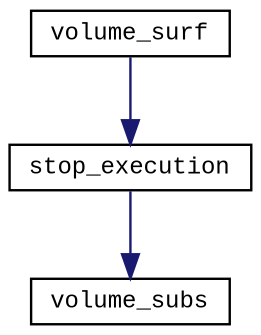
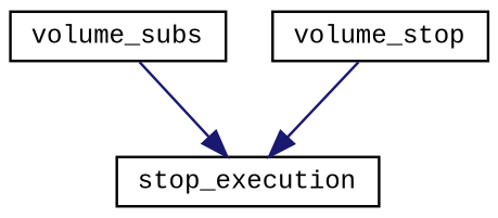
  digraph {
    fontname="Liberation Mono"
    rankdir=TB
    node [color=black fontname="Liberation Mono" fontsize=10 shape=record]
    edge [color=midnightblue fontname="Liberation Mono" fontsize=10 labelfontname=FreeSans labelfontsize=10 style=solid]
    n1 [height=0.2 label=volume_subs width=0.4]
    n2 [height=0.2 label=stop_execution width=0.4]
-   n3 [height=0.2 label=volume_surf width=0.4]
-   n2 -> n1
+   n3 [height=0.2 label=volume_stop width=0.4]
+   n1 -> n2
    n3 -> n2
  }
